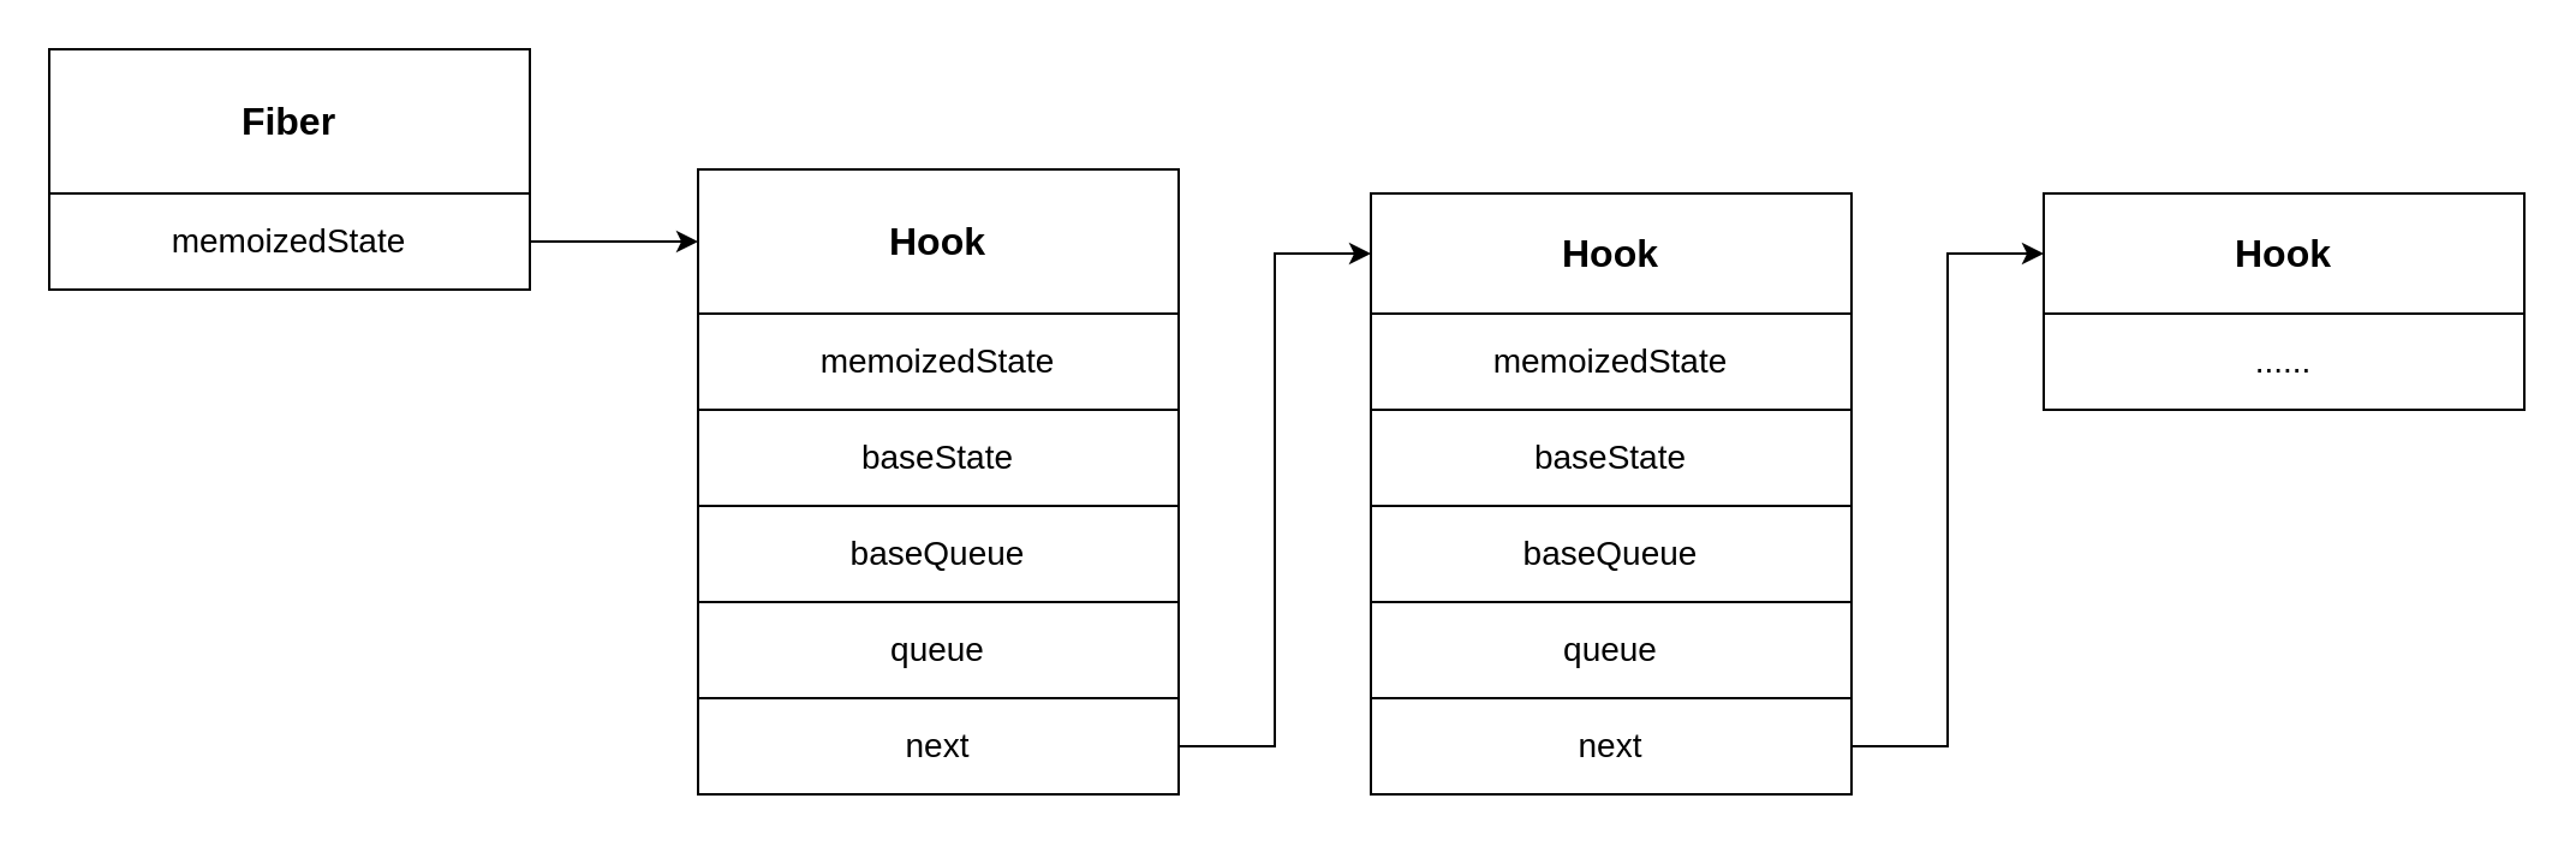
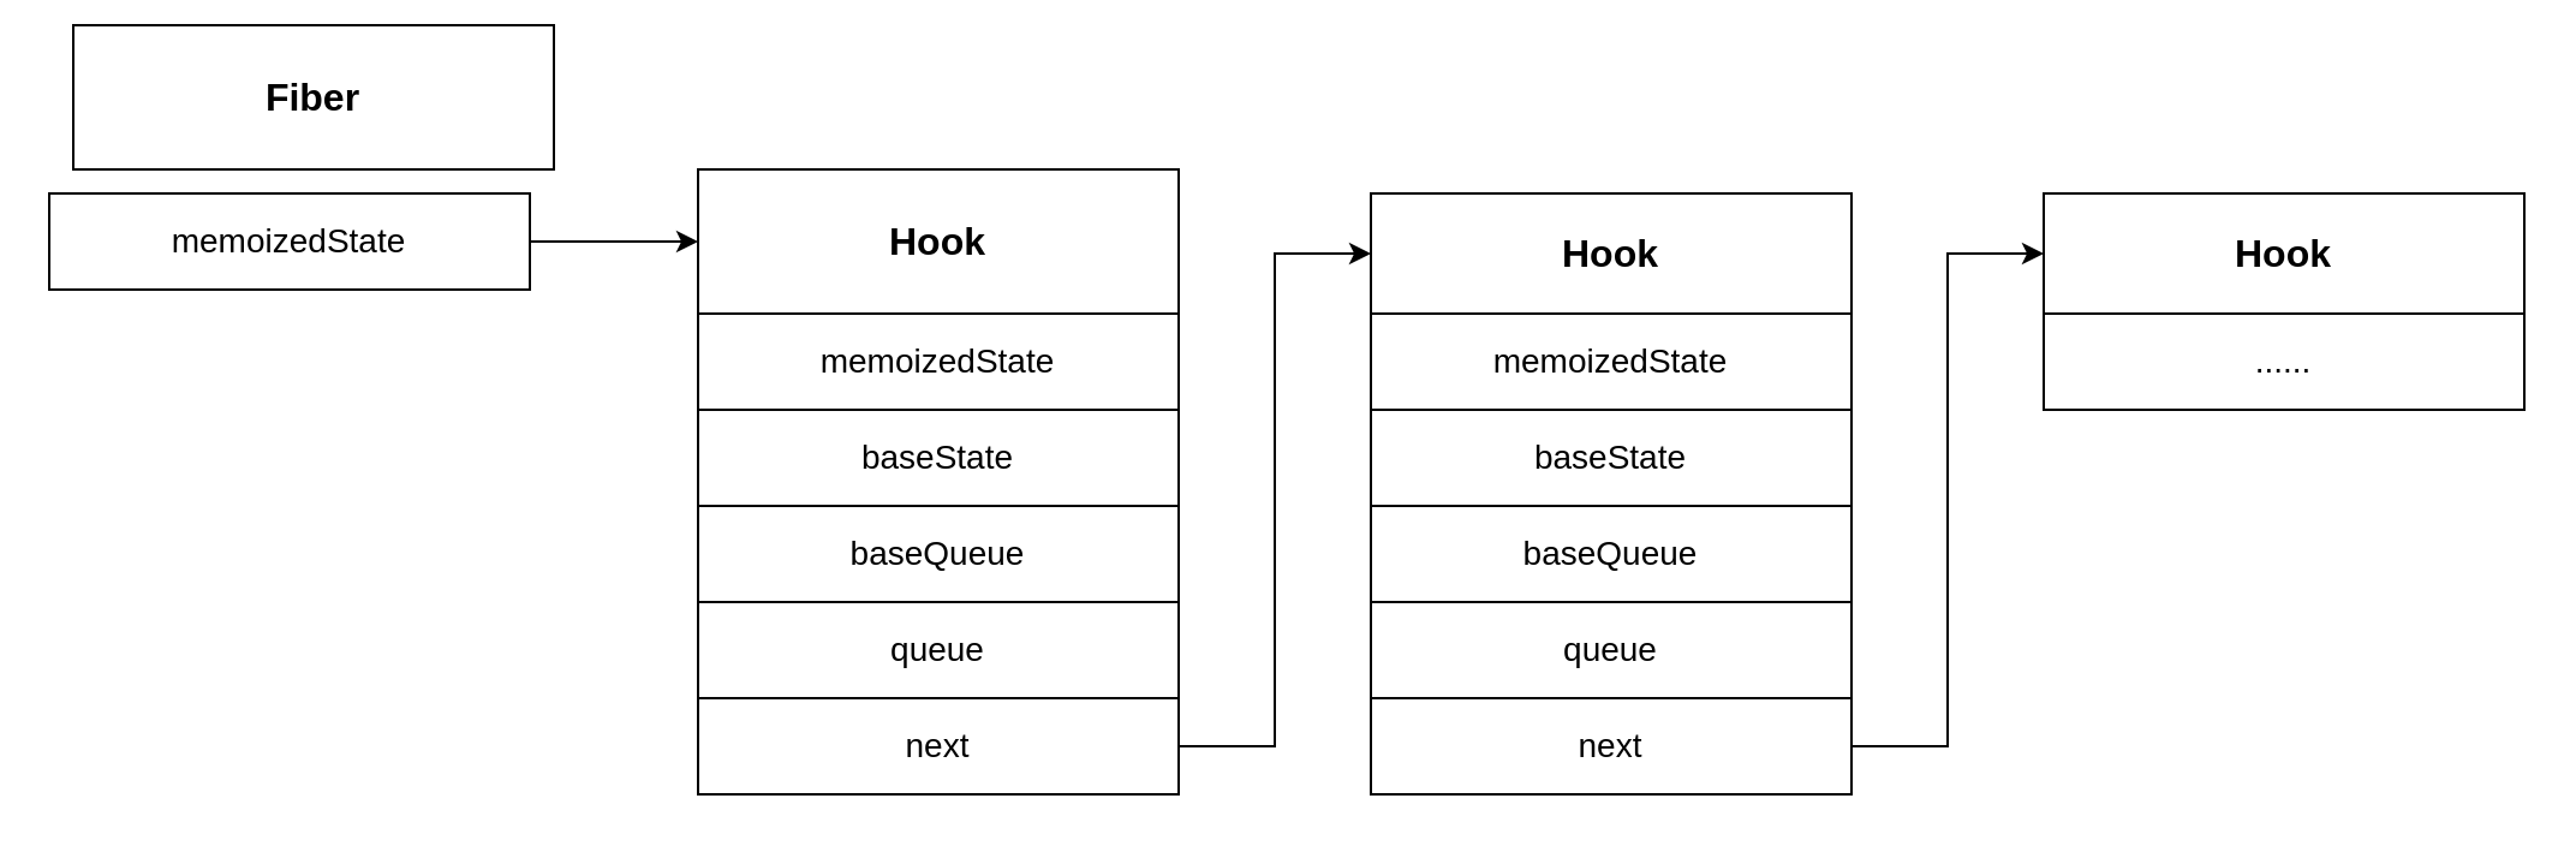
  <mxCell id="0" />
  <mxCell id="1" parent="0" />
- <mxCell id="2" value="Fiber" style="rounded=0;whiteSpace=wrap;html=1;verticalAlign=middle;fontSize=16;fontStyle=1" vertex="1" parent="1"><mxGeometry x="20" y="20" width="200" height="60" as="geometry" /></mxCell>
+ <mxCell id="2" value="Fiber" style="rounded=0;whiteSpace=wrap;html=1;verticalAlign=middle;fontSize=16;fontStyle=1" vertex="1" parent="1"><mxGeometry x="30" y="10" width="200" height="60" as="geometry" /></mxCell>
  <mxCell id="3" style="edgeStyle=orthogonalEdgeStyle;rounded=0;orthogonalLoop=1;jettySize=auto;html=1;exitX=1;exitY=0.5;exitDx=0;exitDy=0;entryX=0;entryY=0.5;entryDx=0;entryDy=0;fontSize=14;" edge="1" parent="1" source="4" target="5"><mxGeometry relative="1" as="geometry" /></mxCell>
  <mxCell id="4" value="memoizedState" style="rounded=0;whiteSpace=wrap;html=1;fontSize=14;" vertex="1" parent="1"><mxGeometry x="20" y="80" width="200" height="40" as="geometry" /></mxCell>
  <mxCell id="5" value="Hook" style="rounded=0;whiteSpace=wrap;html=1;verticalAlign=middle;fontSize=16;fontStyle=1" vertex="1" parent="1"><mxGeometry x="290" y="70" width="200" height="60" as="geometry" /></mxCell>
  <mxCell id="6" value="memoizedState" style="rounded=0;whiteSpace=wrap;html=1;fontSize=14;" vertex="1" parent="1"><mxGeometry x="290" y="130" width="200" height="40" as="geometry" /></mxCell>
  <mxCell id="7" value="baseState" style="rounded=0;whiteSpace=wrap;html=1;fontSize=14;" vertex="1" parent="1"><mxGeometry x="290" y="170" width="200" height="40" as="geometry" /></mxCell>
  <mxCell id="8" value="baseQueue" style="rounded=0;whiteSpace=wrap;html=1;fontSize=14;" vertex="1" parent="1"><mxGeometry x="290" y="210" width="200" height="40" as="geometry" /></mxCell>
  <mxCell id="9" value="queue" style="rounded=0;whiteSpace=wrap;html=1;fontSize=14;" vertex="1" parent="1"><mxGeometry x="290" y="250" width="200" height="40" as="geometry" /></mxCell>
  <mxCell id="10" style="edgeStyle=orthogonalEdgeStyle;rounded=0;orthogonalLoop=1;jettySize=auto;html=1;exitX=1;exitY=0.5;exitDx=0;exitDy=0;entryX=0;entryY=0.5;entryDx=0;entryDy=0;fontSize=14;" edge="1" parent="1" source="11" target="12"><mxGeometry relative="1" as="geometry" /></mxCell>
  <mxCell id="11" value="next" style="rounded=0;whiteSpace=wrap;html=1;fontSize=14;" vertex="1" parent="1"><mxGeometry x="290" y="290" width="200" height="40" as="geometry" /></mxCell>
  <mxCell id="12" value="Hook" style="rounded=0;whiteSpace=wrap;html=1;verticalAlign=middle;fontSize=16;fontStyle=1" vertex="1" parent="1"><mxGeometry x="570" y="80" width="200" height="50" as="geometry" /></mxCell>
  <mxCell id="13" value="memoizedState" style="rounded=0;whiteSpace=wrap;html=1;fontSize=14;" vertex="1" parent="1"><mxGeometry x="570" y="130" width="200" height="40" as="geometry" /></mxCell>
  <mxCell id="14" value="baseState" style="rounded=0;whiteSpace=wrap;html=1;fontSize=14;" vertex="1" parent="1"><mxGeometry x="570" y="170" width="200" height="40" as="geometry" /></mxCell>
  <mxCell id="15" value="baseQueue" style="rounded=0;whiteSpace=wrap;html=1;fontSize=14;" vertex="1" parent="1"><mxGeometry x="570" y="210" width="200" height="40" as="geometry" /></mxCell>
  <mxCell id="16" value="queue" style="rounded=0;whiteSpace=wrap;html=1;fontSize=14;" vertex="1" parent="1"><mxGeometry x="570" y="250" width="200" height="40" as="geometry" /></mxCell>
  <mxCell id="17" style="edgeStyle=orthogonalEdgeStyle;rounded=0;orthogonalLoop=1;jettySize=auto;html=1;exitX=1;exitY=0.5;exitDx=0;exitDy=0;entryX=0;entryY=0.5;entryDx=0;entryDy=0;fontSize=14;" edge="1" parent="1" source="18" target="19"><mxGeometry relative="1" as="geometry" /></mxCell>
  <mxCell id="18" value="next" style="rounded=0;whiteSpace=wrap;html=1;fontSize=14;" vertex="1" parent="1"><mxGeometry x="570" y="290" width="200" height="40" as="geometry" /></mxCell>
  <mxCell id="19" value="Hook" style="rounded=0;whiteSpace=wrap;html=1;verticalAlign=middle;fontSize=16;fontStyle=1" vertex="1" parent="1"><mxGeometry x="850" y="80" width="200" height="50" as="geometry" /></mxCell>
  <mxCell id="20" value="......" style="rounded=0;whiteSpace=wrap;html=1;fontSize=14;" vertex="1" parent="1"><mxGeometry x="850" y="130" width="200" height="40" as="geometry" /></mxCell>
